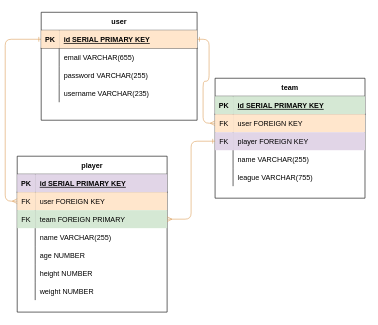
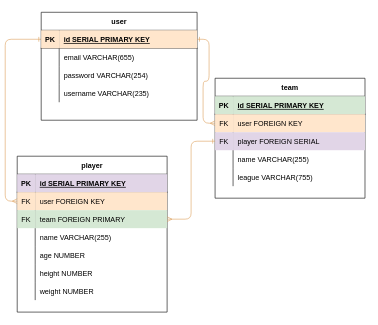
  <mxCell id="0" />
  <mxCell id="1" parent="0" />
  <mxCell id="2" value="player" style="shape=table;startSize=30;container=1;collapsible=1;childLayout=tableLayout;fixedRows=1;rowLines=0;fontStyle=1;align=center;resizeLast=1;" parent="1" vertex="1"><mxGeometry x="20" y="260" width="250" height="260" as="geometry" /></mxCell>
  <mxCell id="3" value="" style="shape=tableRow;horizontal=0;startSize=0;swimlaneHead=0;swimlaneBody=0;fillColor=none;collapsible=0;dropTarget=0;points=[[0,0.5],[1,0.5]];portConstraint=eastwest;top=0;left=0;right=0;bottom=1;" parent="2" vertex="1"><mxGeometry y="30" width="250" height="30" as="geometry" /></mxCell>
  <mxCell id="4" value="PK" style="shape=partialRectangle;connectable=0;fillColor=#e1d5e7;top=0;left=0;bottom=0;right=0;fontStyle=1;overflow=hidden;strokeColor=#9673a6;" parent="3" vertex="1"><mxGeometry width="30" height="30" as="geometry"><mxRectangle width="30" height="30" as="alternateBounds" /></mxGeometry></mxCell>
  <mxCell id="5" value="id SERIAL PRIMARY KEY" style="shape=partialRectangle;connectable=0;fillColor=#e1d5e7;top=0;left=0;bottom=0;right=0;align=left;spacingLeft=6;fontStyle=5;overflow=hidden;strokeColor=#9673a6;" parent="3" vertex="1"><mxGeometry x="30" width="220" height="30" as="geometry"><mxRectangle width="220" height="30" as="alternateBounds" /></mxGeometry></mxCell>
  <mxCell id="6" value="" style="shape=tableRow;horizontal=0;startSize=0;swimlaneHead=0;swimlaneBody=0;fillColor=none;collapsible=0;dropTarget=0;points=[[0,0.5],[1,0.5]];portConstraint=eastwest;top=0;left=0;right=0;bottom=0;" parent="2" vertex="1"><mxGeometry y="60" width="250" height="30" as="geometry" /></mxCell>
  <mxCell id="7" value="FK" style="shape=partialRectangle;connectable=0;fillColor=#ffe6cc;top=0;left=0;bottom=0;right=0;editable=1;overflow=hidden;strokeColor=#d79b00;" parent="6" vertex="1"><mxGeometry width="30" height="30" as="geometry"><mxRectangle width="30" height="30" as="alternateBounds" /></mxGeometry></mxCell>
  <mxCell id="8" value="user FOREIGN KEY" style="shape=partialRectangle;connectable=0;fillColor=#ffe6cc;top=0;left=0;bottom=0;right=0;align=left;spacingLeft=6;overflow=hidden;strokeColor=#d79b00;" parent="6" vertex="1"><mxGeometry x="30" width="220" height="30" as="geometry"><mxRectangle width="220" height="30" as="alternateBounds" /></mxGeometry></mxCell>
  <mxCell id="9" value="" style="shape=tableRow;horizontal=0;startSize=0;swimlaneHead=0;swimlaneBody=0;fillColor=none;collapsible=0;dropTarget=0;points=[[0,0.5],[1,0.5]];portConstraint=eastwest;top=0;left=0;right=0;bottom=0;" parent="2" vertex="1"><mxGeometry y="90" width="250" height="30" as="geometry" /></mxCell>
  <mxCell id="10" value="FK" style="shape=partialRectangle;connectable=0;fillColor=#d5e8d4;top=0;left=0;bottom=0;right=0;editable=1;overflow=hidden;strokeColor=#82b366;" parent="9" vertex="1"><mxGeometry width="30" height="30" as="geometry"><mxRectangle width="30" height="30" as="alternateBounds" /></mxGeometry></mxCell>
  <mxCell id="11" value="team FOREIGN PRIMARY" style="shape=partialRectangle;connectable=0;fillColor=#d5e8d4;top=0;left=0;bottom=0;right=0;align=left;spacingLeft=6;overflow=hidden;strokeColor=#82b366;" parent="9" vertex="1"><mxGeometry x="30" width="220" height="30" as="geometry"><mxRectangle width="220" height="30" as="alternateBounds" /></mxGeometry></mxCell>
  <mxCell id="12" value="" style="shape=tableRow;horizontal=0;startSize=0;swimlaneHead=0;swimlaneBody=0;fillColor=none;collapsible=0;dropTarget=0;points=[[0,0.5],[1,0.5]];portConstraint=eastwest;top=0;left=0;right=0;bottom=0;" vertex="1" parent="2"><mxGeometry y="120" width="250" height="30" as="geometry" /></mxCell>
  <mxCell id="13" value="" style="shape=partialRectangle;connectable=0;fillColor=none;top=0;left=0;bottom=0;right=0;editable=1;overflow=hidden;" vertex="1" parent="12"><mxGeometry width="30" height="30" as="geometry"><mxRectangle width="30" height="30" as="alternateBounds" /></mxGeometry></mxCell>
  <mxCell id="14" value="name VARCHAR(255)" style="shape=partialRectangle;connectable=0;fillColor=none;top=0;left=0;bottom=0;right=0;align=left;spacingLeft=6;overflow=hidden;" vertex="1" parent="12"><mxGeometry x="30" width="220" height="30" as="geometry"><mxRectangle width="220" height="30" as="alternateBounds" /></mxGeometry></mxCell>
  <mxCell id="15" value="" style="shape=tableRow;horizontal=0;startSize=0;swimlaneHead=0;swimlaneBody=0;fillColor=none;collapsible=0;dropTarget=0;points=[[0,0.5],[1,0.5]];portConstraint=eastwest;top=0;left=0;right=0;bottom=0;" vertex="1" parent="2"><mxGeometry y="150" width="250" height="30" as="geometry" /></mxCell>
  <mxCell id="16" value="" style="shape=partialRectangle;connectable=0;fillColor=none;top=0;left=0;bottom=0;right=0;editable=1;overflow=hidden;" vertex="1" parent="15"><mxGeometry width="30" height="30" as="geometry"><mxRectangle width="30" height="30" as="alternateBounds" /></mxGeometry></mxCell>
  <mxCell id="17" value="age NUMBER" style="shape=partialRectangle;connectable=0;fillColor=none;top=0;left=0;bottom=0;right=0;align=left;spacingLeft=6;overflow=hidden;" vertex="1" parent="15"><mxGeometry x="30" width="220" height="30" as="geometry"><mxRectangle width="220" height="30" as="alternateBounds" /></mxGeometry></mxCell>
  <mxCell id="18" value="" style="shape=tableRow;horizontal=0;startSize=0;swimlaneHead=0;swimlaneBody=0;fillColor=none;collapsible=0;dropTarget=0;points=[[0,0.5],[1,0.5]];portConstraint=eastwest;top=0;left=0;right=0;bottom=0;" vertex="1" parent="2"><mxGeometry y="180" width="250" height="30" as="geometry" /></mxCell>
  <mxCell id="19" value="" style="shape=partialRectangle;connectable=0;fillColor=none;top=0;left=0;bottom=0;right=0;editable=1;overflow=hidden;" vertex="1" parent="18"><mxGeometry width="30" height="30" as="geometry"><mxRectangle width="30" height="30" as="alternateBounds" /></mxGeometry></mxCell>
  <mxCell id="20" value="height NUMBER" style="shape=partialRectangle;connectable=0;fillColor=none;top=0;left=0;bottom=0;right=0;align=left;spacingLeft=6;overflow=hidden;" vertex="1" parent="18"><mxGeometry x="30" width="220" height="30" as="geometry"><mxRectangle width="220" height="30" as="alternateBounds" /></mxGeometry></mxCell>
  <mxCell id="21" value="" style="shape=tableRow;horizontal=0;startSize=0;swimlaneHead=0;swimlaneBody=0;fillColor=none;collapsible=0;dropTarget=0;points=[[0,0.5],[1,0.5]];portConstraint=eastwest;top=0;left=0;right=0;bottom=0;" parent="2" vertex="1"><mxGeometry y="210" width="250" height="30" as="geometry" /></mxCell>
  <mxCell id="22" value="" style="shape=partialRectangle;connectable=0;fillColor=none;top=0;left=0;bottom=0;right=0;editable=1;overflow=hidden;" parent="21" vertex="1"><mxGeometry width="30" height="30" as="geometry"><mxRectangle width="30" height="30" as="alternateBounds" /></mxGeometry></mxCell>
  <mxCell id="23" value="weight NUMBER" style="shape=partialRectangle;connectable=0;fillColor=none;top=0;left=0;bottom=0;right=0;align=left;spacingLeft=6;overflow=hidden;" parent="21" vertex="1"><mxGeometry x="30" width="220" height="30" as="geometry"><mxRectangle width="220" height="30" as="alternateBounds" /></mxGeometry></mxCell>
  <mxCell id="24" style="edgeStyle=orthogonalEdgeStyle;rounded=1;sketch=0;orthogonalLoop=1;jettySize=auto;html=1;exitX=0;exitY=0.25;exitDx=0;exitDy=0;entryX=0;entryY=0.5;entryDx=0;entryDy=0;fontColor=#FEFAE0;strokeColor=#DDA15E;fillColor=#BC6C25;startArrow=ERone;startFill=0;endArrow=ERmany;endFill=0;" edge="1" parent="1" source="25" target="6"><mxGeometry relative="1" as="geometry" /></mxCell>
  <mxCell id="25" value="user" style="shape=table;startSize=30;container=1;collapsible=1;childLayout=tableLayout;fixedRows=1;rowLines=0;fontStyle=1;align=center;resizeLast=1;" parent="1" vertex="1"><mxGeometry x="60" y="20" width="260" height="180" as="geometry" /></mxCell>
  <mxCell id="26" value="" style="shape=tableRow;horizontal=0;startSize=0;swimlaneHead=0;swimlaneBody=0;fillColor=none;collapsible=0;dropTarget=0;points=[[0,0.5],[1,0.5]];portConstraint=eastwest;top=0;left=0;right=0;bottom=1;" parent="25" vertex="1"><mxGeometry y="30" width="260" height="30" as="geometry" /></mxCell>
  <mxCell id="27" value="PK" style="shape=partialRectangle;connectable=0;fillColor=#ffe6cc;top=0;left=0;bottom=0;right=0;fontStyle=1;overflow=hidden;strokeColor=#d79b00;" parent="26" vertex="1"><mxGeometry width="30" height="30" as="geometry"><mxRectangle width="30" height="30" as="alternateBounds" /></mxGeometry></mxCell>
  <mxCell id="28" value="id SERIAL PRIMARY KEY" style="shape=partialRectangle;connectable=0;fillColor=#ffe6cc;top=0;left=0;bottom=0;right=0;align=left;spacingLeft=6;fontStyle=5;overflow=hidden;strokeColor=#d79b00;" parent="26" vertex="1"><mxGeometry x="30" width="230" height="30" as="geometry"><mxRectangle width="230" height="30" as="alternateBounds" /></mxGeometry></mxCell>
  <mxCell id="29" value="" style="shape=tableRow;horizontal=0;startSize=0;swimlaneHead=0;swimlaneBody=0;fillColor=none;collapsible=0;dropTarget=0;points=[[0,0.5],[1,0.5]];portConstraint=eastwest;top=0;left=0;right=0;bottom=0;" parent="25" vertex="1"><mxGeometry y="60" width="260" height="30" as="geometry" /></mxCell>
  <mxCell id="30" value="" style="shape=partialRectangle;connectable=0;fillColor=none;top=0;left=0;bottom=0;right=0;editable=1;overflow=hidden;" parent="29" vertex="1"><mxGeometry width="30" height="30" as="geometry"><mxRectangle width="30" height="30" as="alternateBounds" /></mxGeometry></mxCell>
  <mxCell id="31" value="email VARCHAR(655)" style="shape=partialRectangle;connectable=0;fillColor=none;top=0;left=0;bottom=0;right=0;align=left;spacingLeft=6;overflow=hidden;" parent="29" vertex="1"><mxGeometry x="30" width="230" height="30" as="geometry"><mxRectangle width="230" height="30" as="alternateBounds" /></mxGeometry></mxCell>
  <mxCell id="32" value="" style="shape=tableRow;horizontal=0;startSize=0;swimlaneHead=0;swimlaneBody=0;fillColor=none;collapsible=0;dropTarget=0;points=[[0,0.5],[1,0.5]];portConstraint=eastwest;top=0;left=0;right=0;bottom=0;" parent="25" vertex="1"><mxGeometry y="90" width="260" height="30" as="geometry" /></mxCell>
  <mxCell id="33" value="" style="shape=partialRectangle;connectable=0;fillColor=none;top=0;left=0;bottom=0;right=0;editable=1;overflow=hidden;" parent="32" vertex="1"><mxGeometry width="30" height="30" as="geometry"><mxRectangle width="30" height="30" as="alternateBounds" /></mxGeometry></mxCell>
- <mxCell id="34" value="password VARCHAR(255)" style="shape=partialRectangle;connectable=0;fillColor=none;top=0;left=0;bottom=0;right=0;align=left;spacingLeft=6;overflow=hidden;" parent="32" vertex="1"><mxGeometry x="30" width="230" height="30" as="geometry"><mxRectangle width="230" height="30" as="alternateBounds" /></mxGeometry></mxCell>
+ <mxCell id="34" value="password VARCHAR(254)" style="shape=partialRectangle;connectable=0;fillColor=none;top=0;left=0;bottom=0;right=0;align=left;spacingLeft=6;overflow=hidden;" parent="32" vertex="1"><mxGeometry x="30" width="230" height="30" as="geometry"><mxRectangle width="230" height="30" as="alternateBounds" /></mxGeometry></mxCell>
  <mxCell id="35" value="" style="shape=tableRow;horizontal=0;startSize=0;swimlaneHead=0;swimlaneBody=0;fillColor=none;collapsible=0;dropTarget=0;points=[[0,0.5],[1,0.5]];portConstraint=eastwest;top=0;left=0;right=0;bottom=0;" parent="25" vertex="1"><mxGeometry y="120" width="260" height="30" as="geometry" /></mxCell>
  <mxCell id="36" value="" style="shape=partialRectangle;connectable=0;fillColor=none;top=0;left=0;bottom=0;right=0;editable=1;overflow=hidden;" parent="35" vertex="1"><mxGeometry width="30" height="30" as="geometry"><mxRectangle width="30" height="30" as="alternateBounds" /></mxGeometry></mxCell>
  <mxCell id="37" value="username VARCHAR(235)" style="shape=partialRectangle;connectable=0;fillColor=none;top=0;left=0;bottom=0;right=0;align=left;spacingLeft=6;overflow=hidden;" parent="35" vertex="1"><mxGeometry x="30" width="230" height="30" as="geometry"><mxRectangle width="230" height="30" as="alternateBounds" /></mxGeometry></mxCell>
  <mxCell id="38" value="team" style="shape=table;startSize=30;container=1;collapsible=1;childLayout=tableLayout;fixedRows=1;rowLines=0;fontStyle=1;align=center;resizeLast=1;" parent="1" vertex="1"><mxGeometry x="350" y="130" width="250" height="200" as="geometry" /></mxCell>
  <mxCell id="39" value="" style="shape=tableRow;horizontal=0;startSize=0;swimlaneHead=0;swimlaneBody=0;fillColor=none;collapsible=0;dropTarget=0;points=[[0,0.5],[1,0.5]];portConstraint=eastwest;top=0;left=0;right=0;bottom=1;" parent="38" vertex="1"><mxGeometry y="30" width="250" height="30" as="geometry" /></mxCell>
  <mxCell id="40" value="PK" style="shape=partialRectangle;connectable=0;fillColor=#d5e8d4;top=0;left=0;bottom=0;right=0;fontStyle=1;overflow=hidden;strokeColor=#82b366;" parent="39" vertex="1"><mxGeometry width="30" height="30" as="geometry"><mxRectangle width="30" height="30" as="alternateBounds" /></mxGeometry></mxCell>
  <mxCell id="41" value="id SERIAL PRIMARY KEY" style="shape=partialRectangle;connectable=0;fillColor=#d5e8d4;top=0;left=0;bottom=0;right=0;align=left;spacingLeft=6;fontStyle=5;overflow=hidden;strokeColor=#82b366;" parent="39" vertex="1"><mxGeometry x="30" width="220" height="30" as="geometry"><mxRectangle width="220" height="30" as="alternateBounds" /></mxGeometry></mxCell>
  <mxCell id="42" value="" style="shape=tableRow;horizontal=0;startSize=0;swimlaneHead=0;swimlaneBody=0;fillColor=none;collapsible=0;dropTarget=0;points=[[0,0.5],[1,0.5]];portConstraint=eastwest;top=0;left=0;right=0;bottom=0;" parent="38" vertex="1"><mxGeometry y="60" width="250" height="30" as="geometry" /></mxCell>
  <mxCell id="43" value="FK" style="shape=partialRectangle;connectable=0;fillColor=#ffe6cc;top=0;left=0;bottom=0;right=0;editable=1;overflow=hidden;strokeColor=#d79b00;" parent="42" vertex="1"><mxGeometry width="30" height="30" as="geometry"><mxRectangle width="30" height="30" as="alternateBounds" /></mxGeometry></mxCell>
  <mxCell id="44" value="user FOREIGN KEY" style="shape=partialRectangle;connectable=0;fillColor=#ffe6cc;top=0;left=0;bottom=0;right=0;align=left;spacingLeft=6;overflow=hidden;strokeColor=#d79b00;" parent="42" vertex="1"><mxGeometry x="30" width="220" height="30" as="geometry"><mxRectangle width="220" height="30" as="alternateBounds" /></mxGeometry></mxCell>
  <mxCell id="45" value="" style="shape=tableRow;horizontal=0;startSize=0;swimlaneHead=0;swimlaneBody=0;fillColor=none;collapsible=0;dropTarget=0;points=[[0,0.5],[1,0.5]];portConstraint=eastwest;top=0;left=0;right=0;bottom=0;" parent="38" vertex="1"><mxGeometry y="90" width="250" height="30" as="geometry" /></mxCell>
  <mxCell id="46" value="FK" style="shape=partialRectangle;connectable=0;fillColor=#e1d5e7;top=0;left=0;bottom=0;right=0;editable=1;overflow=hidden;strokeColor=#9673a6;" parent="45" vertex="1"><mxGeometry width="30" height="30" as="geometry"><mxRectangle width="30" height="30" as="alternateBounds" /></mxGeometry></mxCell>
- <mxCell id="47" value="player FOREIGN KEY" style="shape=partialRectangle;connectable=0;fillColor=#e1d5e7;top=0;left=0;bottom=0;right=0;align=left;spacingLeft=6;overflow=hidden;strokeColor=#9673a6;" parent="45" vertex="1"><mxGeometry x="30" width="220" height="30" as="geometry"><mxRectangle width="220" height="30" as="alternateBounds" /></mxGeometry></mxCell>
+ <mxCell id="47" value="player FOREIGN SERIAL" style="shape=partialRectangle;connectable=0;fillColor=#e1d5e7;top=0;left=0;bottom=0;right=0;align=left;spacingLeft=6;overflow=hidden;strokeColor=#9673a6;" parent="45" vertex="1"><mxGeometry x="30" width="220" height="30" as="geometry"><mxRectangle width="220" height="30" as="alternateBounds" /></mxGeometry></mxCell>
  <mxCell id="48" value="" style="shape=tableRow;horizontal=0;startSize=0;swimlaneHead=0;swimlaneBody=0;fillColor=none;collapsible=0;dropTarget=0;points=[[0,0.5],[1,0.5]];portConstraint=eastwest;top=0;left=0;right=0;bottom=0;" vertex="1" parent="38"><mxGeometry y="120" width="250" height="30" as="geometry" /></mxCell>
  <mxCell id="49" value="" style="shape=partialRectangle;connectable=0;fillColor=none;top=0;left=0;bottom=0;right=0;editable=1;overflow=hidden;" vertex="1" parent="48"><mxGeometry width="30" height="30" as="geometry"><mxRectangle width="30" height="30" as="alternateBounds" /></mxGeometry></mxCell>
  <mxCell id="50" value="name VARCHAR(255)" style="shape=partialRectangle;connectable=0;fillColor=none;top=0;left=0;bottom=0;right=0;align=left;spacingLeft=6;overflow=hidden;" vertex="1" parent="48"><mxGeometry x="30" width="220" height="30" as="geometry"><mxRectangle width="220" height="30" as="alternateBounds" /></mxGeometry></mxCell>
  <mxCell id="51" value="" style="shape=tableRow;horizontal=0;startSize=0;swimlaneHead=0;swimlaneBody=0;fillColor=none;collapsible=0;dropTarget=0;points=[[0,0.5],[1,0.5]];portConstraint=eastwest;top=0;left=0;right=0;bottom=0;" parent="38" vertex="1"><mxGeometry y="150" width="250" height="30" as="geometry" /></mxCell>
  <mxCell id="52" value="" style="shape=partialRectangle;connectable=0;fillColor=none;top=0;left=0;bottom=0;right=0;editable=1;overflow=hidden;" parent="51" vertex="1"><mxGeometry width="30" height="30" as="geometry"><mxRectangle width="30" height="30" as="alternateBounds" /></mxGeometry></mxCell>
  <mxCell id="53" value="league VARCHAR(755)" style="shape=partialRectangle;connectable=0;fillColor=none;top=0;left=0;bottom=0;right=0;align=left;spacingLeft=6;overflow=hidden;" parent="51" vertex="1"><mxGeometry x="30" width="220" height="30" as="geometry"><mxRectangle width="220" height="30" as="alternateBounds" /></mxGeometry></mxCell>
  <mxCell id="54" style="edgeStyle=orthogonalEdgeStyle;rounded=1;sketch=0;orthogonalLoop=1;jettySize=auto;html=1;entryX=0;entryY=0.5;entryDx=0;entryDy=0;fontColor=#FEFAE0;startArrow=ERmany;startFill=0;endArrow=ERone;endFill=0;strokeColor=#DDA15E;fillColor=#BC6C25;" edge="1" parent="1" source="9" target="45"><mxGeometry relative="1" as="geometry" /></mxCell>
  <mxCell id="55" style="edgeStyle=orthogonalEdgeStyle;rounded=1;sketch=0;orthogonalLoop=1;jettySize=auto;html=1;exitX=1;exitY=0.5;exitDx=0;exitDy=0;entryX=0;entryY=0.5;entryDx=0;entryDy=0;fontColor=#FEFAE0;startArrow=ERone;startFill=0;endArrow=ERmany;endFill=0;strokeColor=#DDA15E;fillColor=#BC6C25;" edge="1" parent="1" source="26" target="42"><mxGeometry relative="1" as="geometry" /></mxCell>
